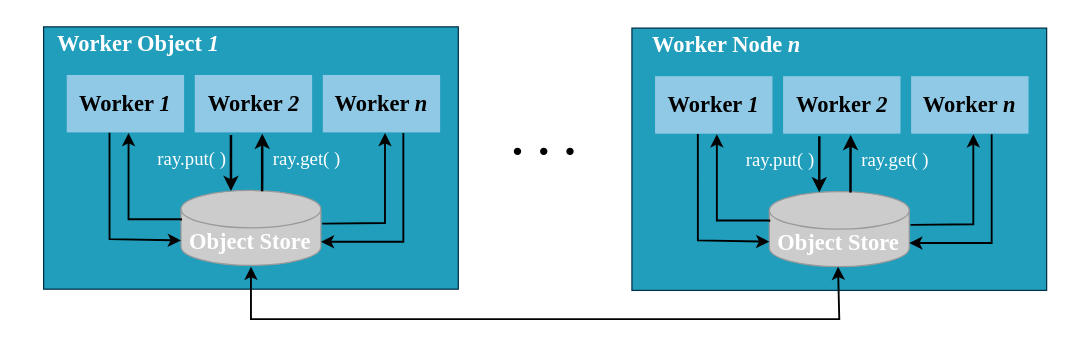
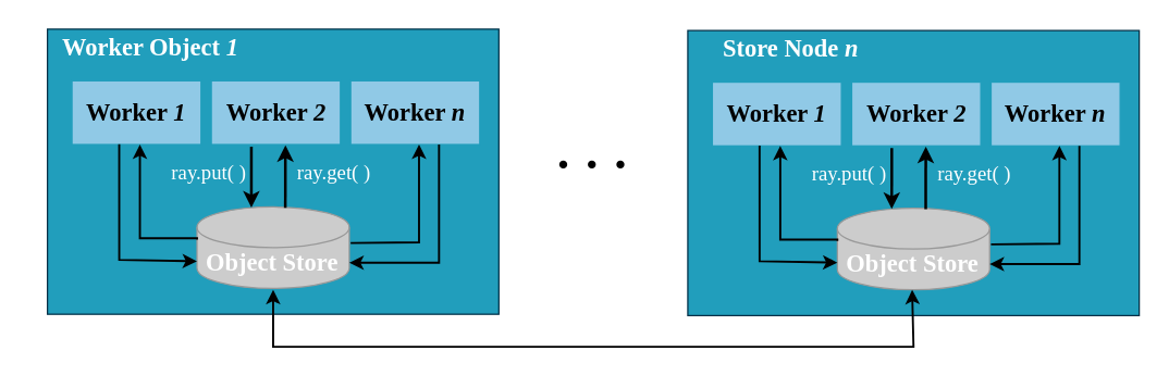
  <mxCell id="0" />
  <mxCell id="1" parent="0" />
  <mxCell id="2" value="" style="rounded=0;whiteSpace=wrap;html=1;strokeColor=#023047;fillColor=#219EBC;" vertex="1" parent="1"><mxGeometry x="34" y="21" width="332" height="210" as="geometry" /></mxCell>
  <mxCell id="3" value="&lt;font style=&quot;font-size: 18px;&quot; face=&quot;Times New Roman&quot;&gt;&lt;b&gt;Worker &lt;i&gt;1&lt;/i&gt;&lt;/b&gt;&lt;/font&gt;" style="rounded=0;whiteSpace=wrap;html=1;fillColor=#90C9E6;strokeColor=#219EBC;" vertex="1" parent="1"><mxGeometry x="52" y="59" width="95" height="47" as="geometry" /></mxCell>
  <mxCell id="4" value="&lt;b style=&quot;border-color: var(--border-color); font-family: &amp;quot;Times New Roman&amp;quot;; font-size: 18px;&quot;&gt;Worker &lt;i&gt;2&lt;/i&gt;&lt;/b&gt;" style="rounded=0;whiteSpace=wrap;html=1;fillColor=#90C9E6;strokeColor=#219EBC;" vertex="1" parent="1"><mxGeometry x="154.5" y="59" width="95" height="47" as="geometry" /></mxCell>
  <mxCell id="5" value="&lt;b style=&quot;border-color: var(--border-color); font-family: &amp;quot;Times New Roman&amp;quot;; font-size: 18px;&quot;&gt;Worker &lt;i&gt;n&lt;/i&gt;&lt;/b&gt;" style="rounded=0;whiteSpace=wrap;html=1;fillColor=#90C9E6;strokeColor=#219EBC;" vertex="1" parent="1"><mxGeometry x="257" y="59" width="95" height="47" as="geometry" /></mxCell>
  <mxCell id="6" value="&lt;font color=&quot;#ffffff&quot; style=&quot;font-size: 18px;&quot; face=&quot;Times New Roman&quot;&gt;&lt;b&gt;Worker Object &lt;i&gt;1&lt;/i&gt;&lt;/b&gt;&lt;/font&gt;" style="text;html=1;strokeColor=none;fillColor=none;align=center;verticalAlign=middle;whiteSpace=wrap;rounded=0;" vertex="1" parent="1"><mxGeometry x="20" y="20" width="180" height="30" as="geometry" /></mxCell>
  <mxCell id="7" value="" style="shape=cylinder3;whiteSpace=wrap;html=1;boundedLbl=1;backgroundOutline=1;size=15;fillColor=#CCCCCC;strokeColor=#999999;" vertex="1" parent="1"><mxGeometry x="144" y="152" width="112" height="60" as="geometry" /></mxCell>
  <mxCell id="8" value="&lt;font color=&quot;#ffffff&quot; style=&quot;font-size: 18px;&quot; face=&quot;Times New Roman&quot;&gt;&lt;b&gt;Object Store&lt;/b&gt;&lt;/font&gt;" style="text;html=1;strokeColor=none;fillColor=none;align=center;verticalAlign=middle;whiteSpace=wrap;rounded=0;" vertex="1" parent="1"><mxGeometry x="144" y="178" width="111" height="30" as="geometry" /></mxCell>
  <mxCell id="9" value="" style="endArrow=classic;html=1;rounded=0;entryX=0.357;entryY=0.025;entryDx=0;entryDy=0;entryPerimeter=0;strokeWidth=2;" edge="1" parent="1"><mxGeometry width="50" height="50" relative="1" as="geometry"><mxPoint x="184" y="107.5" as="sourcePoint" /><mxPoint x="183.984" y="152.5" as="targetPoint" /></mxGeometry></mxCell>
  <mxCell id="10" value="" style="endArrow=classic;html=1;rounded=0;strokeWidth=2;entryX=0.574;entryY=0.989;entryDx=0;entryDy=0;entryPerimeter=0;exitX=0.58;exitY=-0.008;exitDx=0;exitDy=0;exitPerimeter=0;" edge="1" parent="1"><mxGeometry width="50" height="50" relative="1" as="geometry"><mxPoint x="208.96" y="152.52" as="sourcePoint" /><mxPoint x="209.03" y="106.483" as="targetPoint" /></mxGeometry></mxCell>
  <mxCell id="11" value="&lt;font color=&quot;#ffffff&quot; style=&quot;font-size: 15px;&quot; face=&quot;Times New Roman&quot;&gt;ray.put( )&lt;/font&gt;" style="text;html=1;strokeColor=none;fillColor=none;align=center;verticalAlign=middle;whiteSpace=wrap;rounded=0;" vertex="1" parent="1"><mxGeometry x="123" y="108" width="60" height="36" as="geometry" /></mxCell>
  <mxCell id="12" value="&lt;font color=&quot;#ffffff&quot; style=&quot;font-size: 15px;&quot; face=&quot;Times New Roman&quot;&gt;ray.get( )&lt;/font&gt;" style="text;html=1;strokeColor=none;fillColor=none;align=center;verticalAlign=middle;whiteSpace=wrap;rounded=0;" vertex="1" parent="1"><mxGeometry x="215" y="108" width="60" height="36" as="geometry" /></mxCell>
  <mxCell id="13" value="" style="endArrow=classic;html=1;rounded=0;edgeStyle=orthogonalEdgeStyle;entryX=0.519;entryY=0.977;entryDx=0;entryDy=0;entryPerimeter=0;strokeWidth=1.5;" edge="1" parent="1"><mxGeometry width="50" height="50" relative="1" as="geometry"><mxPoint x="257" y="178.51" as="sourcePoint" /><mxPoint x="307.305" y="105.919" as="targetPoint" /><Array as="points"><mxPoint x="258" y="179" /><mxPoint x="307" y="178" /></Array></mxGeometry></mxCell>
  <mxCell id="14" value="" style="endArrow=classic;html=1;rounded=0;edgeStyle=orthogonalEdgeStyle;strokeWidth=1.5;" edge="1" parent="1"><mxGeometry width="50" height="50" relative="1" as="geometry"><mxPoint x="322" y="106" as="sourcePoint" /><mxPoint x="256" y="193.027" as="targetPoint" /><Array as="points"><mxPoint x="322" y="106" /><mxPoint x="322" y="193" /></Array></mxGeometry></mxCell>
  <mxCell id="15" value="" style="endArrow=classic;html=1;rounded=0;edgeStyle=orthogonalEdgeStyle;exitX=0;exitY=0;exitDx=0;exitDy=0;strokeWidth=1.5;" edge="1" parent="1"><mxGeometry width="50" height="50" relative="1" as="geometry"><mxPoint x="144" y="176" as="sourcePoint" /><mxPoint x="102" y="106" as="targetPoint" /><Array as="points"><mxPoint x="102" y="175" /></Array></mxGeometry></mxCell>
  <mxCell id="16" value="" style="endArrow=classic;html=1;rounded=0;edgeStyle=orthogonalEdgeStyle;exitX=0.366;exitY=0.997;exitDx=0;exitDy=0;exitPerimeter=0;strokeWidth=1.5;" edge="1" parent="1" source="3"><mxGeometry width="50" height="50" relative="1" as="geometry"><mxPoint x="94" y="242" as="sourcePoint" /><mxPoint x="144" y="192" as="targetPoint" /><Array as="points"><mxPoint x="87" y="191" /><mxPoint x="144" y="191" /></Array></mxGeometry></mxCell>
  <mxCell id="17" value="&lt;font style=&quot;font-size: 36px;&quot; face=&quot;Times New Roman&quot;&gt;&lt;b style=&quot;&quot;&gt;· · ·&lt;/b&gt;&lt;/font&gt;" style="text;html=1;strokeColor=none;fillColor=none;align=center;verticalAlign=middle;whiteSpace=wrap;rounded=0;" vertex="1" parent="1"><mxGeometry x="405" y="106" width="60" height="30" as="geometry" /></mxCell>
  <mxCell id="18" value="" style="rounded=0;whiteSpace=wrap;html=1;strokeColor=#023047;fillColor=#219EBC;" vertex="1" parent="1"><mxGeometry x="505" y="22" width="332" height="210" as="geometry" /></mxCell>
  <mxCell id="19" value="&lt;font style=&quot;font-size: 18px;&quot; face=&quot;Times New Roman&quot;&gt;&lt;b&gt;Worker &lt;i&gt;1&lt;/i&gt;&lt;/b&gt;&lt;/font&gt;" style="rounded=0;whiteSpace=wrap;html=1;fillColor=#90C9E6;strokeColor=#219EBC;" vertex="1" parent="1"><mxGeometry x="523" y="60" width="95" height="47" as="geometry" /></mxCell>
  <mxCell id="20" value="&lt;b style=&quot;border-color: var(--border-color); font-family: &amp;quot;Times New Roman&amp;quot;; font-size: 18px;&quot;&gt;Worker &lt;i&gt;2&lt;/i&gt;&lt;/b&gt;" style="rounded=0;whiteSpace=wrap;html=1;fillColor=#90C9E6;strokeColor=#219EBC;" vertex="1" parent="1"><mxGeometry x="625.5" y="60" width="95" height="47" as="geometry" /></mxCell>
  <mxCell id="21" value="&lt;b style=&quot;border-color: var(--border-color); font-family: &amp;quot;Times New Roman&amp;quot;; font-size: 18px;&quot;&gt;Worker &lt;i&gt;n&lt;/i&gt;&lt;/b&gt;" style="rounded=0;whiteSpace=wrap;html=1;fillColor=#90C9E6;strokeColor=#219EBC;" vertex="1" parent="1"><mxGeometry x="728" y="60" width="95" height="47" as="geometry" /></mxCell>
- <mxCell id="22" value="&lt;font color=&quot;#ffffff&quot; style=&quot;font-size: 18px;&quot; face=&quot;Times New Roman&quot;&gt;&lt;b&gt;Worker Node &lt;i&gt;n&lt;/i&gt;&lt;/b&gt;&lt;/font&gt;" style="text;html=1;strokeColor=none;fillColor=none;align=center;verticalAlign=middle;whiteSpace=wrap;rounded=0;" vertex="1" parent="1"><mxGeometry x="491" y="21" width="180" height="30" as="geometry" /></mxCell>
+ <mxCell id="22" value="&lt;font color=&quot;#ffffff&quot; style=&quot;font-size: 18px;&quot; face=&quot;Times New Roman&quot;&gt;&lt;b&gt;Store Node &lt;i&gt;n&lt;/i&gt;&lt;/b&gt;&lt;/font&gt;" style="text;html=1;strokeColor=none;fillColor=none;align=center;verticalAlign=middle;whiteSpace=wrap;rounded=0;" vertex="1" parent="1"><mxGeometry x="491" y="21" width="180" height="30" as="geometry" /></mxCell>
  <mxCell id="23" value="" style="shape=cylinder3;whiteSpace=wrap;html=1;boundedLbl=1;backgroundOutline=1;size=15;fillColor=#CCCCCC;strokeColor=#999999;" vertex="1" parent="1"><mxGeometry x="615" y="153" width="112" height="60" as="geometry" /></mxCell>
  <mxCell id="24" value="&lt;font color=&quot;#ffffff&quot; style=&quot;font-size: 18px;&quot; face=&quot;Times New Roman&quot;&gt;&lt;b&gt;Object Store&lt;/b&gt;&lt;/font&gt;" style="text;html=1;strokeColor=none;fillColor=none;align=center;verticalAlign=middle;whiteSpace=wrap;rounded=0;" vertex="1" parent="1"><mxGeometry x="615" y="179" width="111" height="30" as="geometry" /></mxCell>
  <mxCell id="25" value="" style="endArrow=classic;html=1;rounded=0;entryX=0.357;entryY=0.025;entryDx=0;entryDy=0;entryPerimeter=0;strokeWidth=2;" edge="1" parent="1"><mxGeometry width="50" height="50" relative="1" as="geometry"><mxPoint x="655" y="108.5" as="sourcePoint" /><mxPoint x="654.984" y="153.5" as="targetPoint" /></mxGeometry></mxCell>
  <mxCell id="26" value="" style="endArrow=classic;html=1;rounded=0;strokeWidth=2;entryX=0.574;entryY=0.989;entryDx=0;entryDy=0;entryPerimeter=0;exitX=0.58;exitY=-0.008;exitDx=0;exitDy=0;exitPerimeter=0;" edge="1" parent="1"><mxGeometry width="50" height="50" relative="1" as="geometry"><mxPoint x="679.96" y="153.52" as="sourcePoint" /><mxPoint x="680.03" y="107.483" as="targetPoint" /></mxGeometry></mxCell>
  <mxCell id="27" value="&lt;font color=&quot;#ffffff&quot; style=&quot;font-size: 15px;&quot; face=&quot;Times New Roman&quot;&gt;ray.put( )&lt;/font&gt;" style="text;html=1;strokeColor=none;fillColor=none;align=center;verticalAlign=middle;whiteSpace=wrap;rounded=0;" vertex="1" parent="1"><mxGeometry x="594" y="109" width="60" height="36" as="geometry" /></mxCell>
  <mxCell id="28" value="&lt;font color=&quot;#ffffff&quot; style=&quot;font-size: 15px;&quot; face=&quot;Times New Roman&quot;&gt;ray.get( )&lt;/font&gt;" style="text;html=1;strokeColor=none;fillColor=none;align=center;verticalAlign=middle;whiteSpace=wrap;rounded=0;" vertex="1" parent="1"><mxGeometry x="686" y="109" width="60" height="36" as="geometry" /></mxCell>
  <mxCell id="29" value="" style="endArrow=classic;html=1;rounded=0;edgeStyle=orthogonalEdgeStyle;entryX=0.519;entryY=0.977;entryDx=0;entryDy=0;entryPerimeter=0;strokeWidth=1.5;" edge="1" parent="1"><mxGeometry width="50" height="50" relative="1" as="geometry"><mxPoint x="728" y="179.51" as="sourcePoint" /><mxPoint x="778.305" y="106.919" as="targetPoint" /><Array as="points"><mxPoint x="729" y="180" /><mxPoint x="778" y="179" /></Array></mxGeometry></mxCell>
  <mxCell id="30" value="" style="endArrow=classic;html=1;rounded=0;edgeStyle=orthogonalEdgeStyle;strokeWidth=1.5;" edge="1" parent="1"><mxGeometry width="50" height="50" relative="1" as="geometry"><mxPoint x="793" y="107" as="sourcePoint" /><mxPoint x="727" y="194.027" as="targetPoint" /><Array as="points"><mxPoint x="793" y="107" /><mxPoint x="793" y="194" /></Array></mxGeometry></mxCell>
  <mxCell id="31" value="" style="endArrow=classic;html=1;rounded=0;edgeStyle=orthogonalEdgeStyle;exitX=0;exitY=0;exitDx=0;exitDy=0;strokeWidth=1.5;" edge="1" parent="1"><mxGeometry width="50" height="50" relative="1" as="geometry"><mxPoint x="615" y="177" as="sourcePoint" /><mxPoint x="573" y="107" as="targetPoint" /><Array as="points"><mxPoint x="573" y="176" /></Array></mxGeometry></mxCell>
  <mxCell id="32" value="" style="endArrow=classic;html=1;rounded=0;edgeStyle=orthogonalEdgeStyle;exitX=0.366;exitY=0.997;exitDx=0;exitDy=0;exitPerimeter=0;strokeWidth=1.5;" edge="1" parent="1" source="19"><mxGeometry width="50" height="50" relative="1" as="geometry"><mxPoint x="565" y="243" as="sourcePoint" /><mxPoint x="615" y="193" as="targetPoint" /><Array as="points"><mxPoint x="558" y="192" /><mxPoint x="615" y="192" /></Array></mxGeometry></mxCell>
  <mxCell id="33" value="" style="endArrow=classic;startArrow=classic;html=1;rounded=0;edgeStyle=orthogonalEdgeStyle;strokeWidth=1.5;" edge="1" parent="1"><mxGeometry width="50" height="50" relative="1" as="geometry"><mxPoint x="200" y="213" as="sourcePoint" /><mxPoint x="670" y="213" as="targetPoint" /><Array as="points"><mxPoint x="200" y="255" /><mxPoint x="671" y="255" /><mxPoint x="671" y="213" /></Array></mxGeometry></mxCell>
